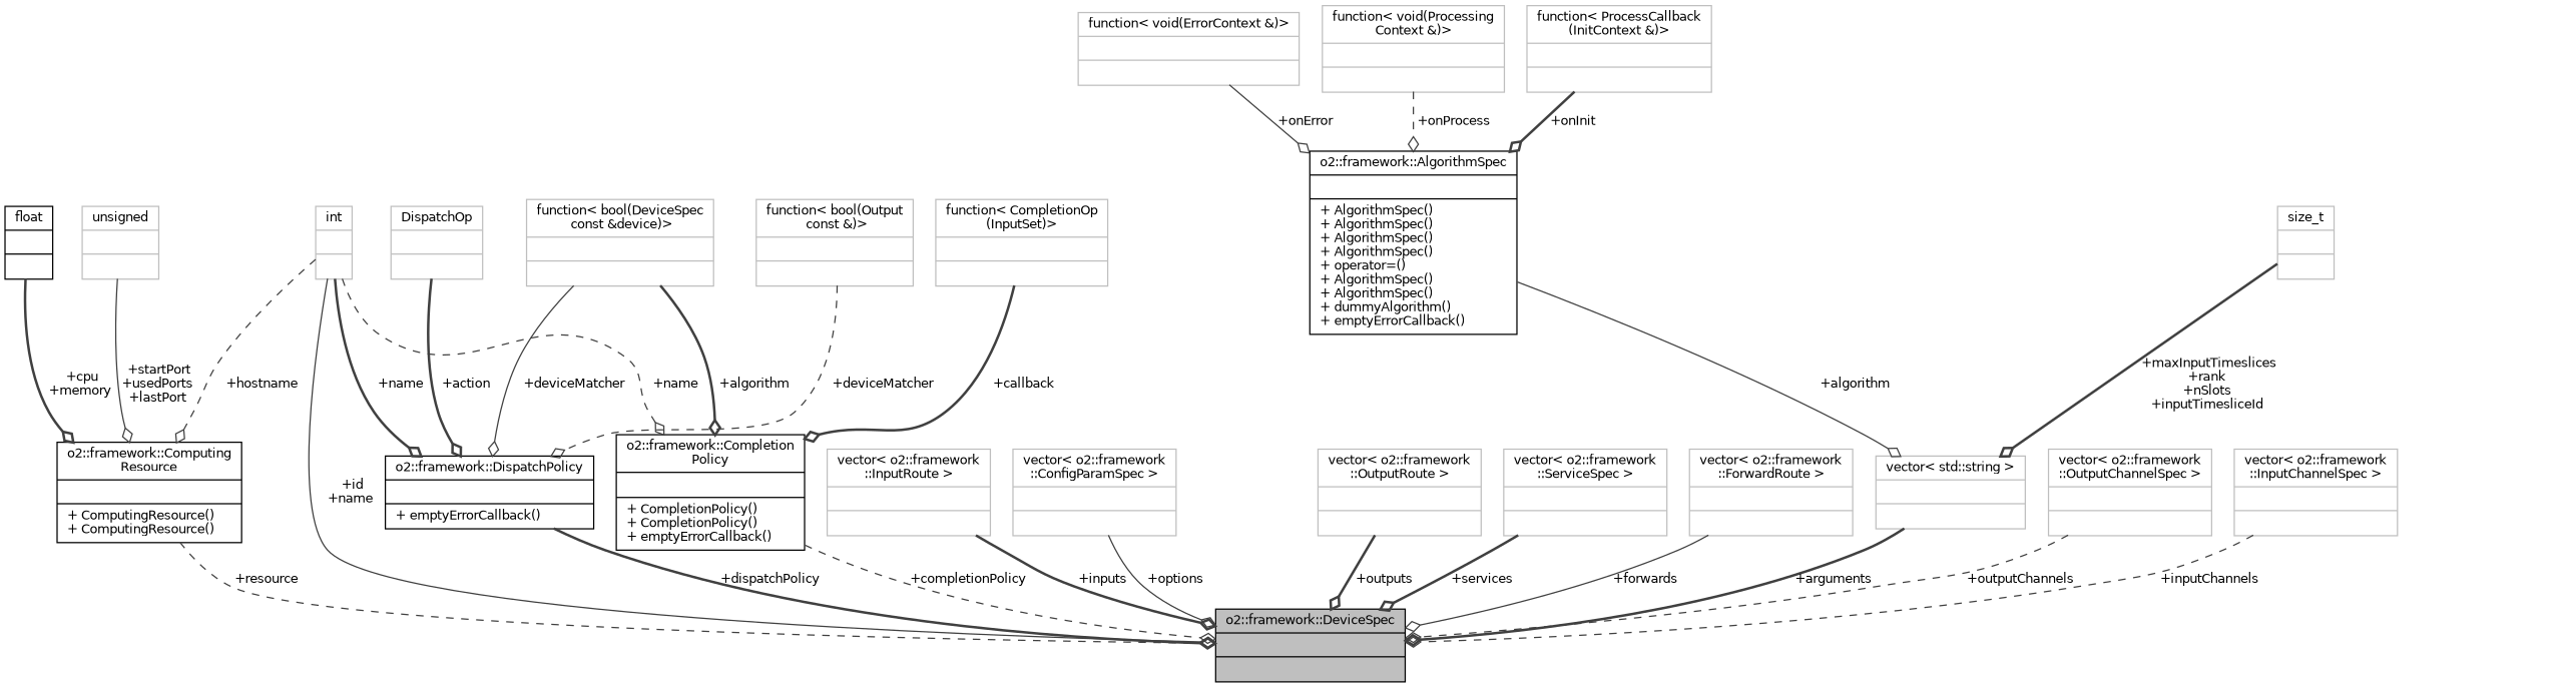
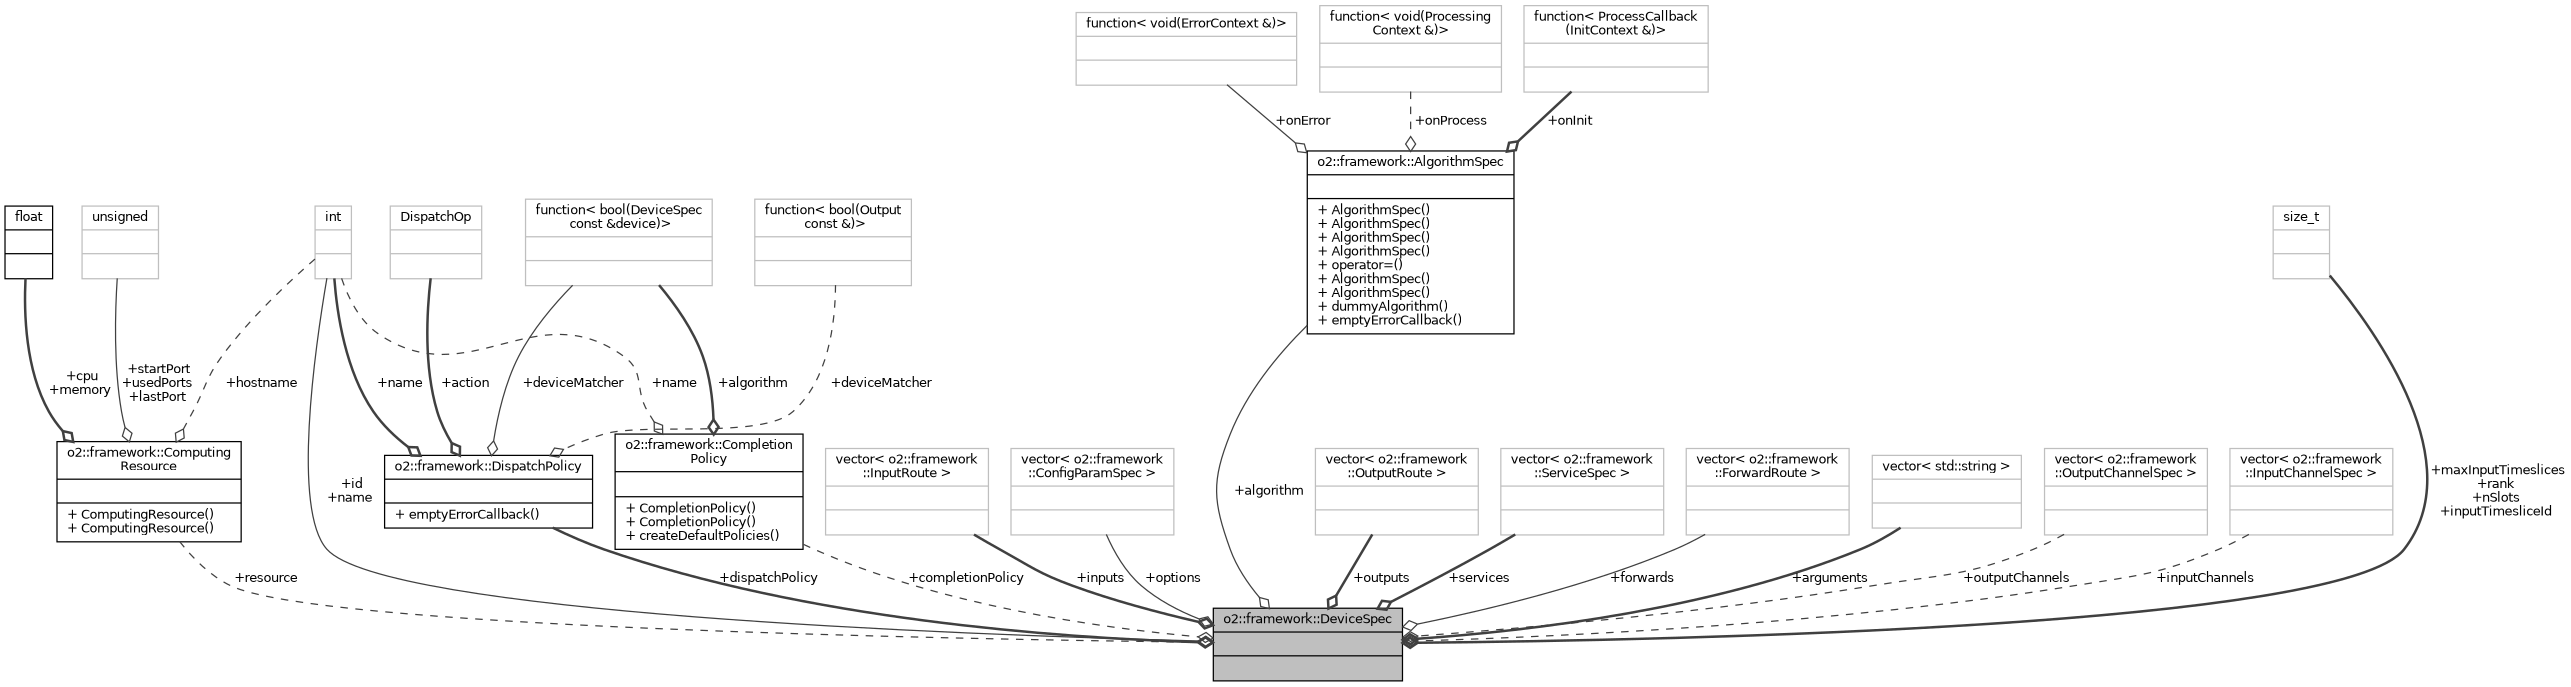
  digraph {
    node [color=grey75 fontname=Helvetica fontsize=10 shape=record]
    edge [arrowhead=odiamond color=grey25 fontname=Helvetica fontsize=10 labelfontname=Helvetica labelfontsize=10 style=bold]
    n1 [color=black fillcolor=grey75 fontcolor=black height=0.2 label="{o2::framework::DeviceSpec\n||}" style=filled width=0.4]
    n2 [color=black height=0.2 label="{o2::framework::Computing\lResource\n||+ ComputingResource()\l+ ComputingResource()\l}" width=0.4]
    n3 [color=black height=0.2 label="{float\n||}" width=0.4]
    n4 [height=0.2 label="{int\n||}" width=0.4]
    n5 [color=black height=0.2 label="{o2::framework::DispatchPolicy\n||+ emptyErrorCallback()\l}" width=0.4]
-   n6 [color=black height=0.2 label="{o2::framework::Completion\lPolicy\n||+ CompletionPolicy()\l+ CompletionPolicy()\l+ emptyErrorCallback()\l}" width=0.4]
+   n6 [color=black height=0.2 label="{o2::framework::Completion\lPolicy\n||+ CompletionPolicy()\l+ CompletionPolicy()\l+ createDefaultPolicies()\l}" width=0.4]
    n7 [height=0.2 label="{unsigned\n||}" width=0.4]
    n8 [height=0.2 label="{function\< bool(Output\l const &)\>\n||}" width=0.4]
    n9 [height=0.2 label="{function\< bool(DeviceSpec\l const &device)\>\n||}" width=0.4]
    n10 [height=0.2 label="{DispatchOp\n||}" width=0.4]
    n11 [height=0.2 label="{vector\< o2::framework\l::InputRoute \>\n||}" width=0.4]
    n12 [height=0.2 label="{vector\< o2::framework\l::ConfigParamSpec \>\n||}" width=0.4]
    n13 [height=0.2 label="{vector\< std::string \>\n||}" width=0.4]
    n14 [height=0.2 label="{vector\< o2::framework\l::OutputRoute \>\n||}" width=0.4]
    n15 [height=0.2 label="{vector\< o2::framework\l::ServiceSpec \>\n||}" width=0.4]
    n16 [height=0.2 label="{vector\< o2::framework\l::ForwardRoute \>\n||}" width=0.4]
-   n17 [height=0.2 label="{function\< CompletionOp\l(InputSet)\>\n||}" width=0.4]
    n18 [color=black height=0.2 label="{o2::framework::AlgorithmSpec\n||+ AlgorithmSpec()\l+ AlgorithmSpec()\l+ AlgorithmSpec()\l+ AlgorithmSpec()\l+ operator=()\l+ AlgorithmSpec()\l+ AlgorithmSpec()\l+ dummyAlgorithm()\l+ emptyErrorCallback()\l}" width=0.4]
    n19 [height=0.2 label="{function\< void(ErrorContext &)\>\n||}" width=0.4]
    n20 [height=0.2 label="{function\< void(Processing\lContext &)\>\n||}" width=0.4]
    n21 [height=0.2 label="{function\< ProcessCallback\l(InitContext &)\>\n||}" width=0.4]
    n22 [height=0.2 label="{vector\< o2::framework\l::OutputChannelSpec \>\n||}" width=0.4]
    n23 [height=0.2 label="{vector\< o2::framework\l::InputChannelSpec \>\n||}" width=0.4]
    n24 [height=0.2 label="{size_t\n||}" width=0.4]
    n2 -> n1 [label=" +resource" style=dashed]
    n3 -> n2 [label=" +cpu\n+memory"]
    n4 -> n1 [label=" +id\n+name" style=solid]
    n4 -> n2 [label=" +hostname" style=dashed]
    n4 -> n5 [label=" +name"]
    n4 -> n6 [label=" +name" style=dashed]
    n5 -> n1 [label=" +dispatchPolicy"]
    n6 -> n1 [label=" +completionPolicy" style=dashed]
    n7 -> n2 [label=" +startPort\n+usedPorts\n+lastPort" style=solid]
    n8 -> n5 [label=" +deviceMatcher" style=dashed]
    n9 -> n5 [label=" +deviceMatcher" style=solid]
    n9 -> n6 [label=" +algorithm"]
    n10 -> n5 [label=" +action"]
    n11 -> n1 [label=" +inputs"]
    n12 -> n1 [label=" +options" style=solid]
    n13 -> n1 [label=" +arguments"]
    n14 -> n1 [label=" +outputs"]
    n15 -> n1 [label=" +services"]
    n16 -> n1 [label=" +forwards" style=solid]
-   n17 -> n6 [label=" +callback"]
-   n18 -> n13 [label=" +algorithm" style=solid]
+   n18 -> n1 [label=" +algorithm" style=solid]
    n19 -> n18 [label=" +onError" style=solid]
    n20 -> n18 [label=" +onProcess" style=dashed]
    n21 -> n18 [label=" +onInit"]
    n22 -> n1 [label=" +outputChannels" style=dashed]
    n23 -> n1 [label=" +inputChannels" style=dashed]
-   n24 -> n13 [label=" +maxInputTimeslices\n+rank\n+nSlots\n+inputTimesliceId"]
+   n24 -> n1 [label=" +maxInputTimeslices\n+rank\n+nSlots\n+inputTimesliceId"]
  }
